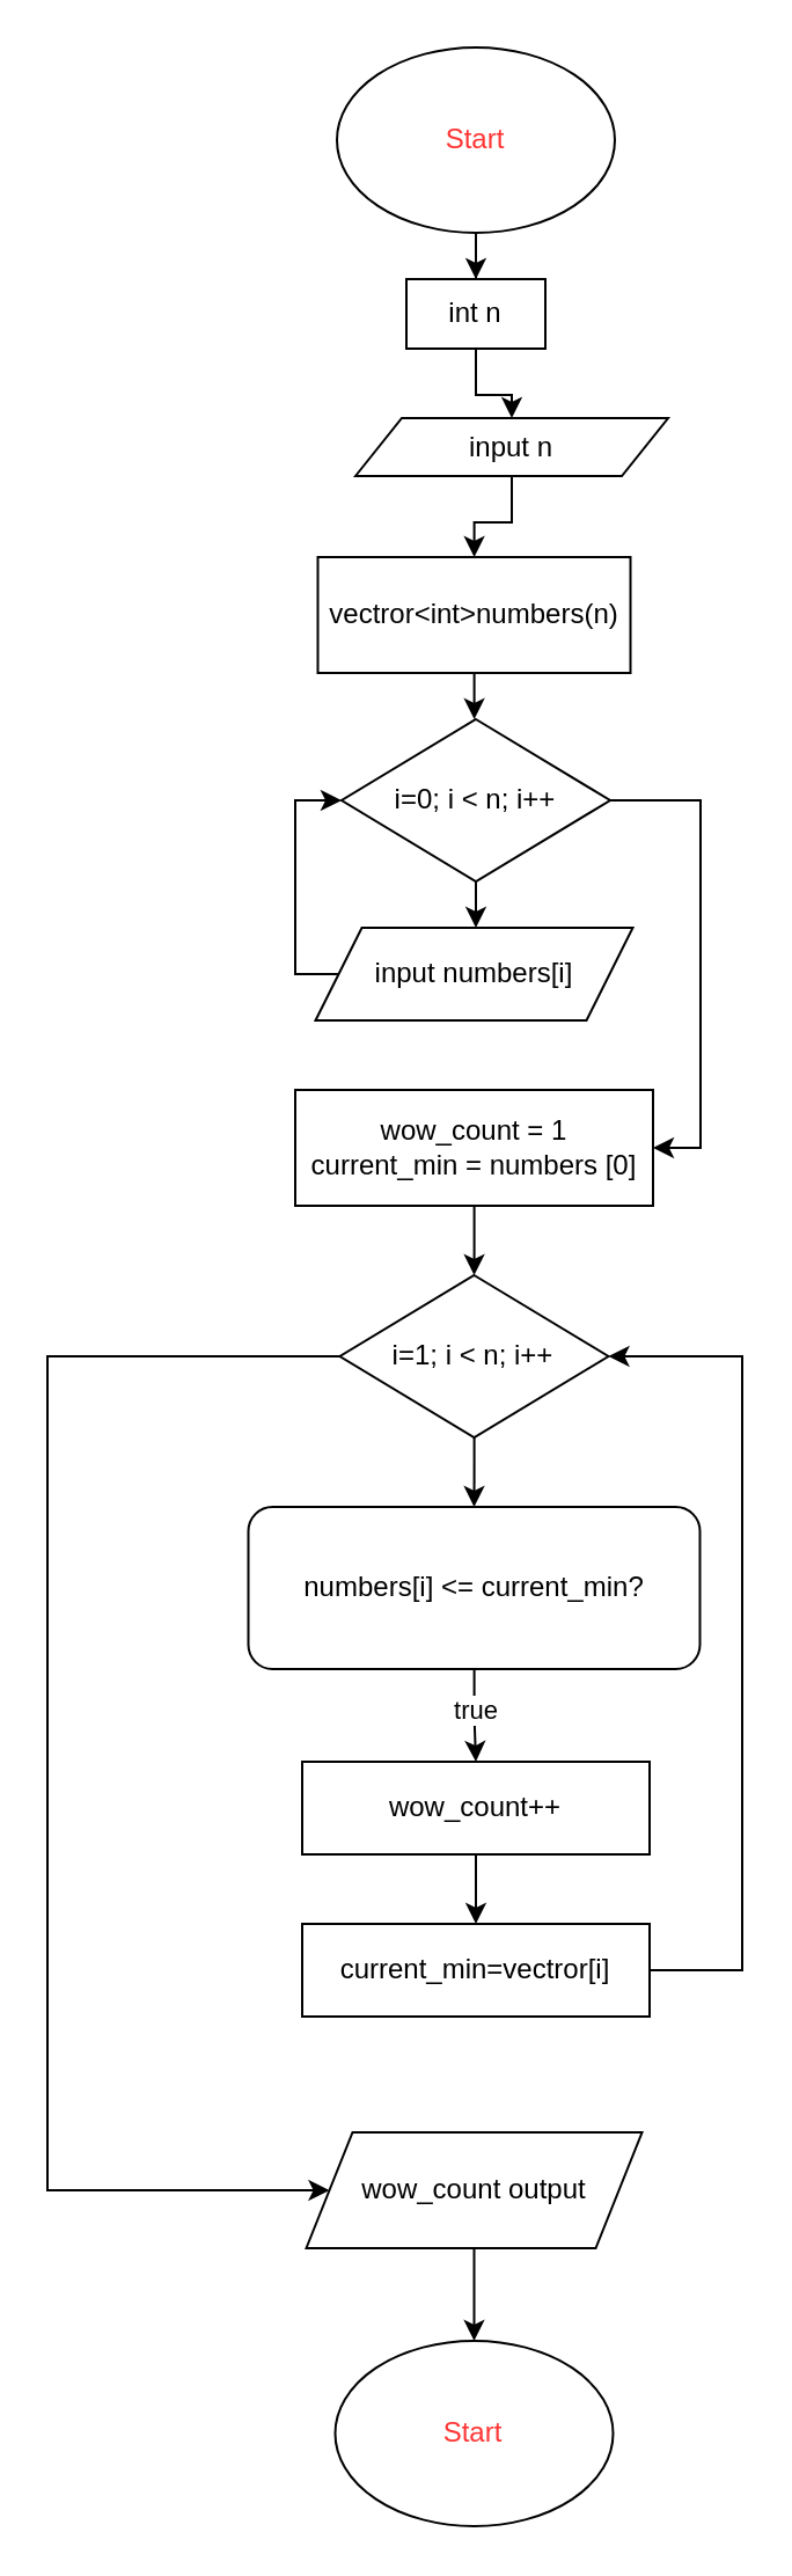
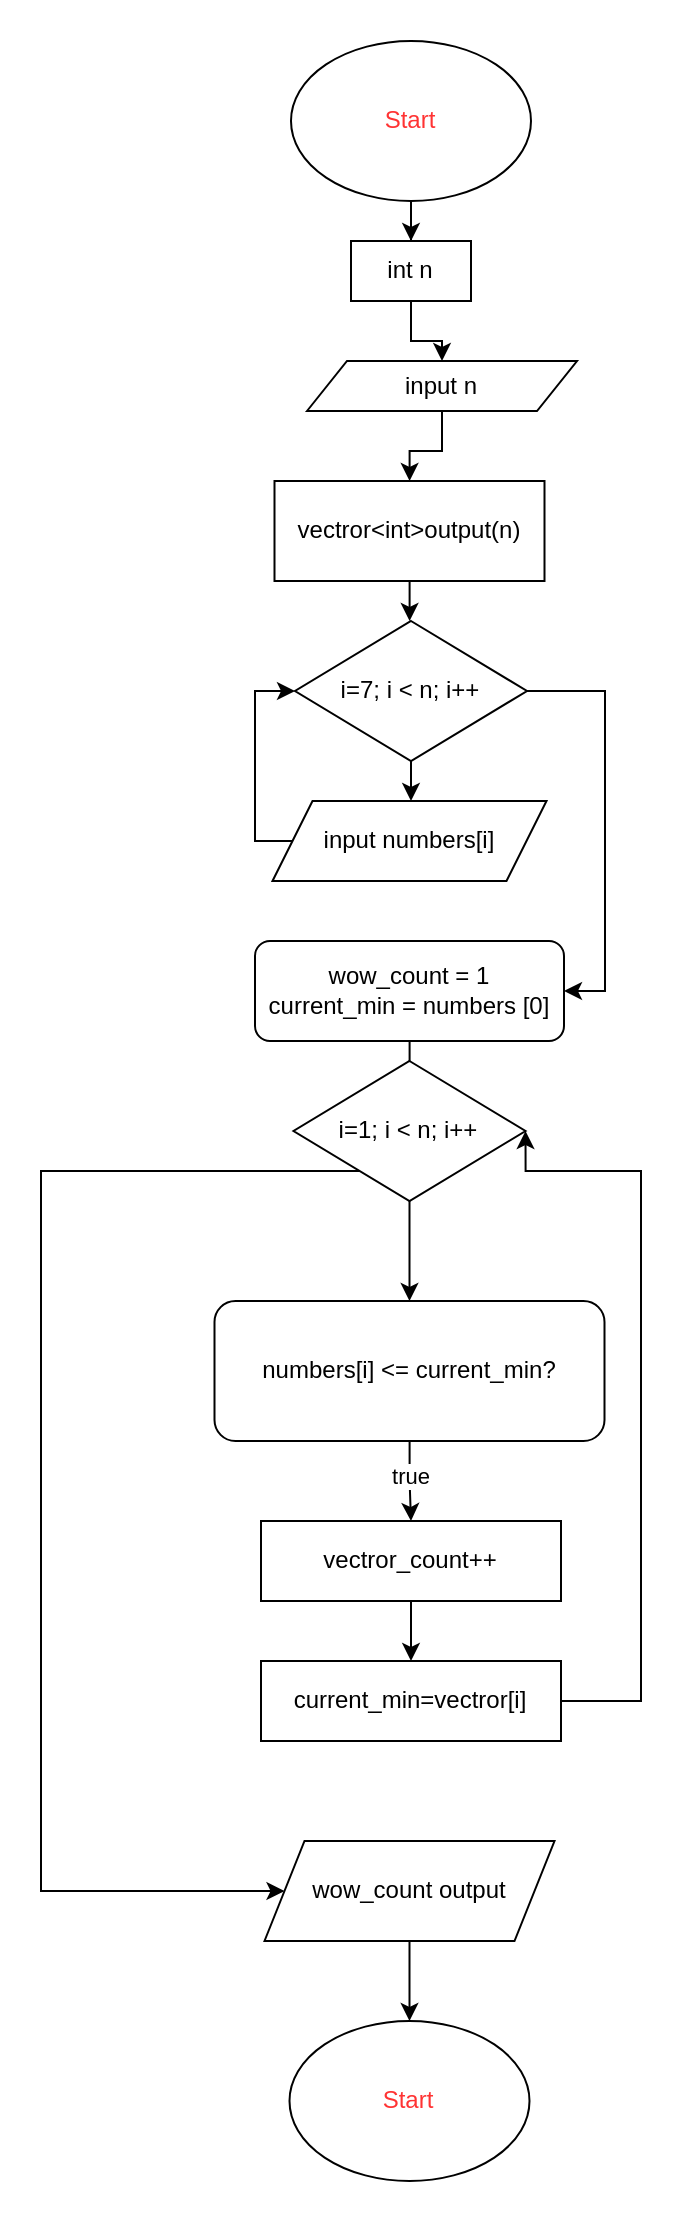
  <mxCell id="0" />
  <mxCell id="1" parent="0" />
  <mxCell id="2" style="edgeStyle=orthogonalEdgeStyle;rounded=0;orthogonalLoop=1;jettySize=auto;html=1;entryX=0.5;entryY=0;entryDx=0;entryDy=0;" edge="1" parent="1" source="3" target="5"><mxGeometry relative="1" as="geometry" /></mxCell>
  <mxCell id="3" value="&lt;font color=&quot;#ff3333&quot;&gt;Start&lt;/font&gt;" style="ellipse;whiteSpace=wrap;html=1;" vertex="1" parent="1"><mxGeometry x="145" y="20" width="120" height="80" as="geometry" /></mxCell>
  <mxCell id="4" style="edgeStyle=orthogonalEdgeStyle;rounded=0;orthogonalLoop=1;jettySize=auto;html=1;" edge="1" parent="1" source="5" target="7"><mxGeometry relative="1" as="geometry" /></mxCell>
  <mxCell id="5" value="int n" style="rounded=0;whiteSpace=wrap;html=1;" vertex="1" parent="1"><mxGeometry x="175" y="120" width="60" height="30" as="geometry" /></mxCell>
  <mxCell id="6" style="edgeStyle=orthogonalEdgeStyle;rounded=0;orthogonalLoop=1;jettySize=auto;html=1;" edge="1" parent="1" source="7" target="9"><mxGeometry relative="1" as="geometry" /></mxCell>
  <mxCell id="7" value="input n" style="shape=parallelogram;perimeter=parallelogramPerimeter;whiteSpace=wrap;html=1;fixedSize=1;" vertex="1" parent="1"><mxGeometry x="153" y="180" width="135" height="25" as="geometry" /></mxCell>
  <mxCell id="8" style="edgeStyle=orthogonalEdgeStyle;rounded=0;orthogonalLoop=1;jettySize=auto;html=1;entryX=0.5;entryY=0;entryDx=0;entryDy=0;" edge="1" parent="1" source="9" target="12"><mxGeometry relative="1" as="geometry" /></mxCell>
- <mxCell id="9" value="vectror&amp;lt;int&amp;gt;numbers(n)" style="rounded=0;whiteSpace=wrap;html=1;" vertex="1" parent="1"><mxGeometry x="136.75" y="240" width="135" height="50" as="geometry" /></mxCell>
+ <mxCell id="9" value="vectror&amp;lt;int&amp;gt;output(n)" style="rounded=0;whiteSpace=wrap;html=1;" vertex="1" parent="1"><mxGeometry x="136.75" y="240" width="135" height="50" as="geometry" /></mxCell>
  <mxCell id="10" style="edgeStyle=orthogonalEdgeStyle;rounded=0;orthogonalLoop=1;jettySize=auto;html=1;entryX=0.5;entryY=0;entryDx=0;entryDy=0;" edge="1" parent="1" source="12" target="14"><mxGeometry relative="1" as="geometry" /></mxCell>
  <mxCell id="11" style="edgeStyle=orthogonalEdgeStyle;rounded=0;orthogonalLoop=1;jettySize=auto;html=1;entryX=1;entryY=0.5;entryDx=0;entryDy=0;" edge="1" parent="1" source="12" target="16"><mxGeometry relative="1" as="geometry"><Array as="points"><mxPoint x="302" y="345" /><mxPoint x="302" y="495" /></Array></mxGeometry></mxCell>
- <mxCell id="12" value="i=0; i &amp;lt; n; i++" style="rhombus;whiteSpace=wrap;html=1;" vertex="1" parent="1"><mxGeometry x="147" y="310" width="116" height="70" as="geometry" /></mxCell>
+ <mxCell id="12" value="i=7; i &amp;lt; n; i++" style="rhombus;whiteSpace=wrap;html=1;" vertex="1" parent="1"><mxGeometry x="147" y="310" width="116" height="70" as="geometry" /></mxCell>
  <mxCell id="13" style="edgeStyle=orthogonalEdgeStyle;rounded=0;orthogonalLoop=1;jettySize=auto;html=1;entryX=0;entryY=0.5;entryDx=0;entryDy=0;" edge="1" parent="1" source="14" target="12"><mxGeometry relative="1" as="geometry"><Array as="points"><mxPoint x="127" y="420" /><mxPoint x="127" y="345" /></Array></mxGeometry></mxCell>
  <mxCell id="14" value="input numbers[i]" style="shape=parallelogram;perimeter=parallelogramPerimeter;whiteSpace=wrap;html=1;fixedSize=1;" vertex="1" parent="1"><mxGeometry x="135.75" y="400" width="137" height="40" as="geometry" /></mxCell>
  <mxCell id="15" style="edgeStyle=orthogonalEdgeStyle;rounded=0;orthogonalLoop=1;jettySize=auto;html=1;entryX=0.5;entryY=0;entryDx=0;entryDy=0;" edge="1" parent="1" source="16" target="19"><mxGeometry relative="1" as="geometry" /></mxCell>
- <mxCell id="16" value="wow_count = 1&lt;div&gt;current_min = numbers [0]&lt;/div&gt;" style="rounded=0;whiteSpace=wrap;html=1;" vertex="1" parent="1"><mxGeometry x="127" y="470" width="154.5" height="50" as="geometry" /></mxCell>
+ <mxCell id="16" value="wow_count = 1&lt;div&gt;current_min = numbers [0]&lt;/div&gt;" style="whiteSpace=wrap;html=1;rounded=1;" vertex="1" parent="1"><mxGeometry x="127" y="470" width="154.5" height="50" as="geometry" /></mxCell>
  <mxCell id="17" style="edgeStyle=orthogonalEdgeStyle;rounded=0;orthogonalLoop=1;jettySize=auto;html=1;entryX=0.5;entryY=0;entryDx=0;entryDy=0;" edge="1" parent="1" source="19" target="22"><mxGeometry relative="1" as="geometry" /></mxCell>
  <mxCell id="18" style="edgeStyle=orthogonalEdgeStyle;rounded=0;orthogonalLoop=1;jettySize=auto;html=1;entryX=0;entryY=0.5;entryDx=0;entryDy=0;" edge="1" parent="1" source="19" target="28"><mxGeometry relative="1" as="geometry"><Array as="points"><mxPoint x="20" y="585" /><mxPoint x="20" y="945" /></Array></mxGeometry></mxCell>
- <mxCell id="19" value="i=1; i &amp;lt; n; i++" style="rhombus;whiteSpace=wrap;html=1;" vertex="1" parent="1"><mxGeometry x="146.25" y="550" width="116" height="70" as="geometry" /></mxCell>
+ <mxCell id="19" value="i=1; i &amp;lt; n; i++" style="rhombus;whiteSpace=wrap;html=1;" vertex="1" parent="1"><mxGeometry x="146.25" y="530" width="116" height="70" as="geometry" /></mxCell>
  <mxCell id="20" style="edgeStyle=orthogonalEdgeStyle;rounded=0;orthogonalLoop=1;jettySize=auto;html=1;entryX=0.5;entryY=0;entryDx=0;entryDy=0;" edge="1" parent="1" source="22" target="24"><mxGeometry relative="1" as="geometry" /></mxCell>
  <mxCell id="21" value="true" style="edgeLabel;html=1;align=center;verticalAlign=middle;resizable=0;points=[];" vertex="1" connectable="0" parent="20"><mxGeometry x="-0.15" relative="1" as="geometry"><mxPoint as="offset" /></mxGeometry></mxCell>
  <mxCell id="22" value="numbers[i] &amp;lt;= current_min?" style="whiteSpace=wrap;html=1;rounded=1;" vertex="1" parent="1"><mxGeometry x="106.75" y="650" width="195" height="70" as="geometry" /></mxCell>
  <mxCell id="23" style="edgeStyle=orthogonalEdgeStyle;rounded=0;orthogonalLoop=1;jettySize=auto;html=1;" edge="1" parent="1" source="24" target="26"><mxGeometry relative="1" as="geometry" /></mxCell>
- <mxCell id="24" value="wow_count++" style="rounded=0;whiteSpace=wrap;html=1;" vertex="1" parent="1"><mxGeometry x="130" y="760" width="150" height="40" as="geometry" /></mxCell>
+ <mxCell id="24" value="vectror_count++" style="rounded=0;whiteSpace=wrap;html=1;" vertex="1" parent="1"><mxGeometry x="130" y="760" width="150" height="40" as="geometry" /></mxCell>
  <mxCell id="25" style="edgeStyle=orthogonalEdgeStyle;rounded=0;orthogonalLoop=1;jettySize=auto;html=1;entryX=1;entryY=0.5;entryDx=0;entryDy=0;" edge="1" parent="1" source="26" target="19"><mxGeometry relative="1" as="geometry"><Array as="points"><mxPoint x="320" y="850" /><mxPoint x="320" y="585" /></Array></mxGeometry></mxCell>
  <mxCell id="26" value="current_min=vectror[i]" style="rounded=0;whiteSpace=wrap;html=1;" vertex="1" parent="1"><mxGeometry x="130" y="830" width="150" height="40" as="geometry" /></mxCell>
  <mxCell id="27" style="edgeStyle=orthogonalEdgeStyle;rounded=0;orthogonalLoop=1;jettySize=auto;html=1;" edge="1" parent="1" source="28" target="29"><mxGeometry relative="1" as="geometry" /></mxCell>
  <mxCell id="28" value="wow_count output" style="shape=parallelogram;perimeter=parallelogramPerimeter;whiteSpace=wrap;html=1;fixedSize=1;" vertex="1" parent="1"><mxGeometry x="131.75" y="920" width="145" height="50" as="geometry" /></mxCell>
  <mxCell id="29" value="&lt;font color=&quot;#ff3333&quot;&gt;Start&lt;/font&gt;" style="ellipse;whiteSpace=wrap;html=1;" vertex="1" parent="1"><mxGeometry x="144.25" y="1010" width="120" height="80" as="geometry" /></mxCell>
